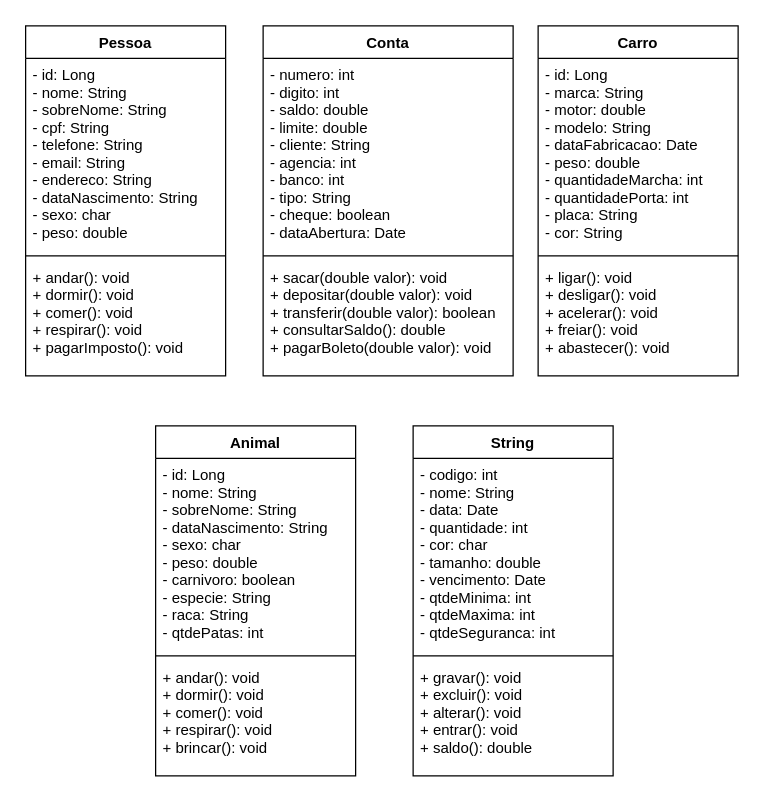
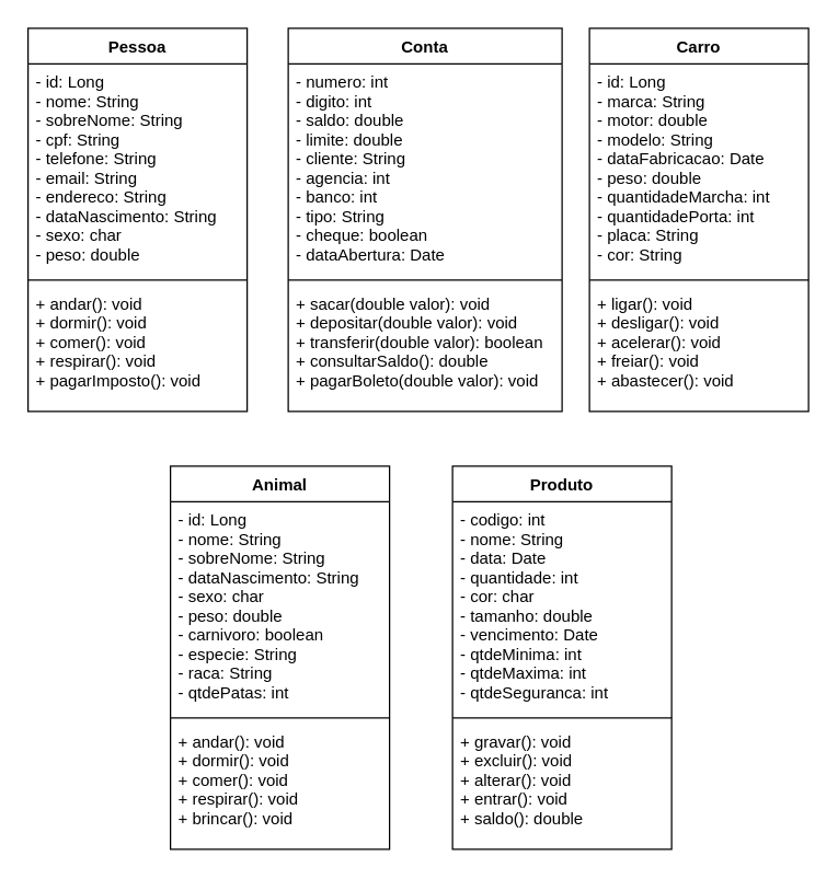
  <mxCell id="0" />
  <mxCell id="1" parent="0" />
  <mxCell id="2" value="Pessoa" style="swimlane;fontStyle=1;align=center;verticalAlign=top;childLayout=stackLayout;horizontal=1;startSize=26;horizontalStack=0;resizeParent=1;resizeParentMax=0;resizeLast=0;collapsible=1;marginBottom=0;" parent="1" vertex="1"><mxGeometry x="20" y="20" width="160" height="280" as="geometry" /></mxCell>
  <mxCell id="3" value="- id: Long&#10;- nome: String&#10;- sobreNome: String&#10;- cpf: String&#10;- telefone: String&#10;- email: String&#10;- endereco: String&#10;- dataNascimento: String&#10;- sexo: char&#10;- peso: double" style="text;strokeColor=none;fillColor=none;align=left;verticalAlign=top;spacingLeft=4;spacingRight=4;overflow=hidden;rotatable=0;points=[[0,0.5],[1,0.5]];portConstraint=eastwest;" parent="2" vertex="1"><mxGeometry y="26" width="160" height="154" as="geometry" /></mxCell>
  <mxCell id="4" value="" style="line;strokeWidth=1;fillColor=none;align=left;verticalAlign=middle;spacingTop=-1;spacingLeft=3;spacingRight=3;rotatable=0;labelPosition=right;points=[];portConstraint=eastwest;" parent="2" vertex="1"><mxGeometry y="180" width="160" height="8" as="geometry" /></mxCell>
  <mxCell id="5" value="+ andar(): void&#10;+ dormir(): void&#10;+ comer(): void&#10;+ respirar(): void&#10;+ pagarImposto(): void" style="text;strokeColor=none;fillColor=none;align=left;verticalAlign=top;spacingLeft=4;spacingRight=4;overflow=hidden;rotatable=0;points=[[0,0.5],[1,0.5]];portConstraint=eastwest;" parent="2" vertex="1"><mxGeometry y="188" width="160" height="92" as="geometry" /></mxCell>
  <mxCell id="6" value="Conta" style="swimlane;fontStyle=1;align=center;verticalAlign=top;childLayout=stackLayout;horizontal=1;startSize=26;horizontalStack=0;resizeParent=1;resizeParentMax=0;resizeLast=0;collapsible=1;marginBottom=0;" parent="1" vertex="1"><mxGeometry x="210" y="20" width="200" height="280" as="geometry" /></mxCell>
  <mxCell id="7" value="- numero: int&#10;- digito: int&#10;- saldo: double&#10;- limite: double&#10;- cliente: String&#10;- agencia: int&#10;- banco: int&#10;- tipo: String&#10;- cheque: boolean&#10;- dataAbertura: Date" style="text;strokeColor=none;fillColor=none;align=left;verticalAlign=top;spacingLeft=4;spacingRight=4;overflow=hidden;rotatable=0;points=[[0,0.5],[1,0.5]];portConstraint=eastwest;" parent="6" vertex="1"><mxGeometry y="26" width="200" height="154" as="geometry" /></mxCell>
  <mxCell id="8" value="" style="line;strokeWidth=1;fillColor=none;align=left;verticalAlign=middle;spacingTop=-1;spacingLeft=3;spacingRight=3;rotatable=0;labelPosition=right;points=[];portConstraint=eastwest;" parent="6" vertex="1"><mxGeometry y="180" width="200" height="8" as="geometry" /></mxCell>
  <mxCell id="9" value="+ sacar(double valor): void&#10;+ depositar(double valor): void&#10;+ transferir(double valor): boolean&#10;+ consultarSaldo(): double&#10;+ pagarBoleto(double valor): void" style="text;strokeColor=none;fillColor=none;align=left;verticalAlign=top;spacingLeft=4;spacingRight=4;overflow=hidden;rotatable=0;points=[[0,0.5],[1,0.5]];portConstraint=eastwest;" parent="6" vertex="1"><mxGeometry y="188" width="200" height="92" as="geometry" /></mxCell>
  <mxCell id="10" value="Carro" style="swimlane;fontStyle=1;align=center;verticalAlign=top;childLayout=stackLayout;horizontal=1;startSize=26;horizontalStack=0;resizeParent=1;resizeParentMax=0;resizeLast=0;collapsible=1;marginBottom=0;" parent="1" vertex="1"><mxGeometry x="430" y="20" width="160" height="280" as="geometry" /></mxCell>
  <mxCell id="11" value="- id: Long&#10;- marca: String&#10;- motor: double&#10;- modelo: String&#10;- dataFabricacao: Date&#10;- peso: double&#10;- quantidadeMarcha: int&#10;- quantidadePorta: int&#10;- placa: String&#10;- cor: String" style="text;strokeColor=none;fillColor=none;align=left;verticalAlign=top;spacingLeft=4;spacingRight=4;overflow=hidden;rotatable=0;points=[[0,0.5],[1,0.5]];portConstraint=eastwest;" parent="10" vertex="1"><mxGeometry y="26" width="160" height="154" as="geometry" /></mxCell>
  <mxCell id="12" value="" style="line;strokeWidth=1;fillColor=none;align=left;verticalAlign=middle;spacingTop=-1;spacingLeft=3;spacingRight=3;rotatable=0;labelPosition=right;points=[];portConstraint=eastwest;" parent="10" vertex="1"><mxGeometry y="180" width="160" height="8" as="geometry" /></mxCell>
  <mxCell id="13" value="+ ligar(): void&#10;+ desligar(): void&#10;+ acelerar(): void&#10;+ freiar(): void&#10;+ abastecer(): void" style="text;strokeColor=none;fillColor=none;align=left;verticalAlign=top;spacingLeft=4;spacingRight=4;overflow=hidden;rotatable=0;points=[[0,0.5],[1,0.5]];portConstraint=eastwest;" parent="10" vertex="1"><mxGeometry y="188" width="160" height="92" as="geometry" /></mxCell>
  <mxCell id="14" value="Animal" style="swimlane;fontStyle=1;align=center;verticalAlign=top;childLayout=stackLayout;horizontal=1;startSize=26;horizontalStack=0;resizeParent=1;resizeParentMax=0;resizeLast=0;collapsible=1;marginBottom=0;" parent="1" vertex="1"><mxGeometry x="124" y="340" width="160" height="280" as="geometry" /></mxCell>
  <mxCell id="15" value="- id: Long&#10;- nome: String&#10;- sobreNome: String&#10;- dataNascimento: String&#10;- sexo: char&#10;- peso: double&#10;- carnivoro: boolean&#10;- especie: String&#10;- raca: String&#10;- qtdePatas: int" style="text;strokeColor=none;fillColor=none;align=left;verticalAlign=top;spacingLeft=4;spacingRight=4;overflow=hidden;rotatable=0;points=[[0,0.5],[1,0.5]];portConstraint=eastwest;" parent="14" vertex="1"><mxGeometry y="26" width="160" height="154" as="geometry" /></mxCell>
  <mxCell id="16" value="" style="line;strokeWidth=1;fillColor=none;align=left;verticalAlign=middle;spacingTop=-1;spacingLeft=3;spacingRight=3;rotatable=0;labelPosition=right;points=[];portConstraint=eastwest;" parent="14" vertex="1"><mxGeometry y="180" width="160" height="8" as="geometry" /></mxCell>
  <mxCell id="17" value="+ andar(): void&#10;+ dormir(): void&#10;+ comer(): void&#10;+ respirar(): void&#10;+ brincar(): void" style="text;strokeColor=none;fillColor=none;align=left;verticalAlign=top;spacingLeft=4;spacingRight=4;overflow=hidden;rotatable=0;points=[[0,0.5],[1,0.5]];portConstraint=eastwest;" parent="14" vertex="1"><mxGeometry y="188" width="160" height="92" as="geometry" /></mxCell>
- <mxCell id="18" value="String" style="swimlane;fontStyle=1;align=center;verticalAlign=top;childLayout=stackLayout;horizontal=1;startSize=26;horizontalStack=0;resizeParent=1;resizeParentMax=0;resizeLast=0;collapsible=1;marginBottom=0;" parent="1" vertex="1"><mxGeometry x="330" y="340" width="160" height="280" as="geometry" /></mxCell>
+ <mxCell id="18" value="Produto" style="swimlane;fontStyle=1;align=center;verticalAlign=top;childLayout=stackLayout;horizontal=1;startSize=26;horizontalStack=0;resizeParent=1;resizeParentMax=0;resizeLast=0;collapsible=1;marginBottom=0;" parent="1" vertex="1"><mxGeometry x="330" y="340" width="160" height="280" as="geometry" /></mxCell>
  <mxCell id="19" value="- codigo: int&#10;- nome: String&#10;- data: Date&#10;- quantidade: int&#10;- cor: char&#10;- tamanho: double&#10;- vencimento: Date&#10;- qtdeMinima: int&#10;- qtdeMaxima: int&#10;- qtdeSeguranca: int" style="text;strokeColor=none;fillColor=none;align=left;verticalAlign=top;spacingLeft=4;spacingRight=4;overflow=hidden;rotatable=0;points=[[0,0.5],[1,0.5]];portConstraint=eastwest;" parent="18" vertex="1"><mxGeometry y="26" width="160" height="154" as="geometry" /></mxCell>
  <mxCell id="20" value="" style="line;strokeWidth=1;fillColor=none;align=left;verticalAlign=middle;spacingTop=-1;spacingLeft=3;spacingRight=3;rotatable=0;labelPosition=right;points=[];portConstraint=eastwest;" parent="18" vertex="1"><mxGeometry y="180" width="160" height="8" as="geometry" /></mxCell>
  <mxCell id="21" value="+ gravar(): void&#10;+ excluir(): void&#10;+ alterar(): void&#10;+ entrar(): void&#10;+ saldo(): double" style="text;strokeColor=none;fillColor=none;align=left;verticalAlign=top;spacingLeft=4;spacingRight=4;overflow=hidden;rotatable=0;points=[[0,0.5],[1,0.5]];portConstraint=eastwest;" parent="18" vertex="1"><mxGeometry y="188" width="160" height="92" as="geometry" /></mxCell>
